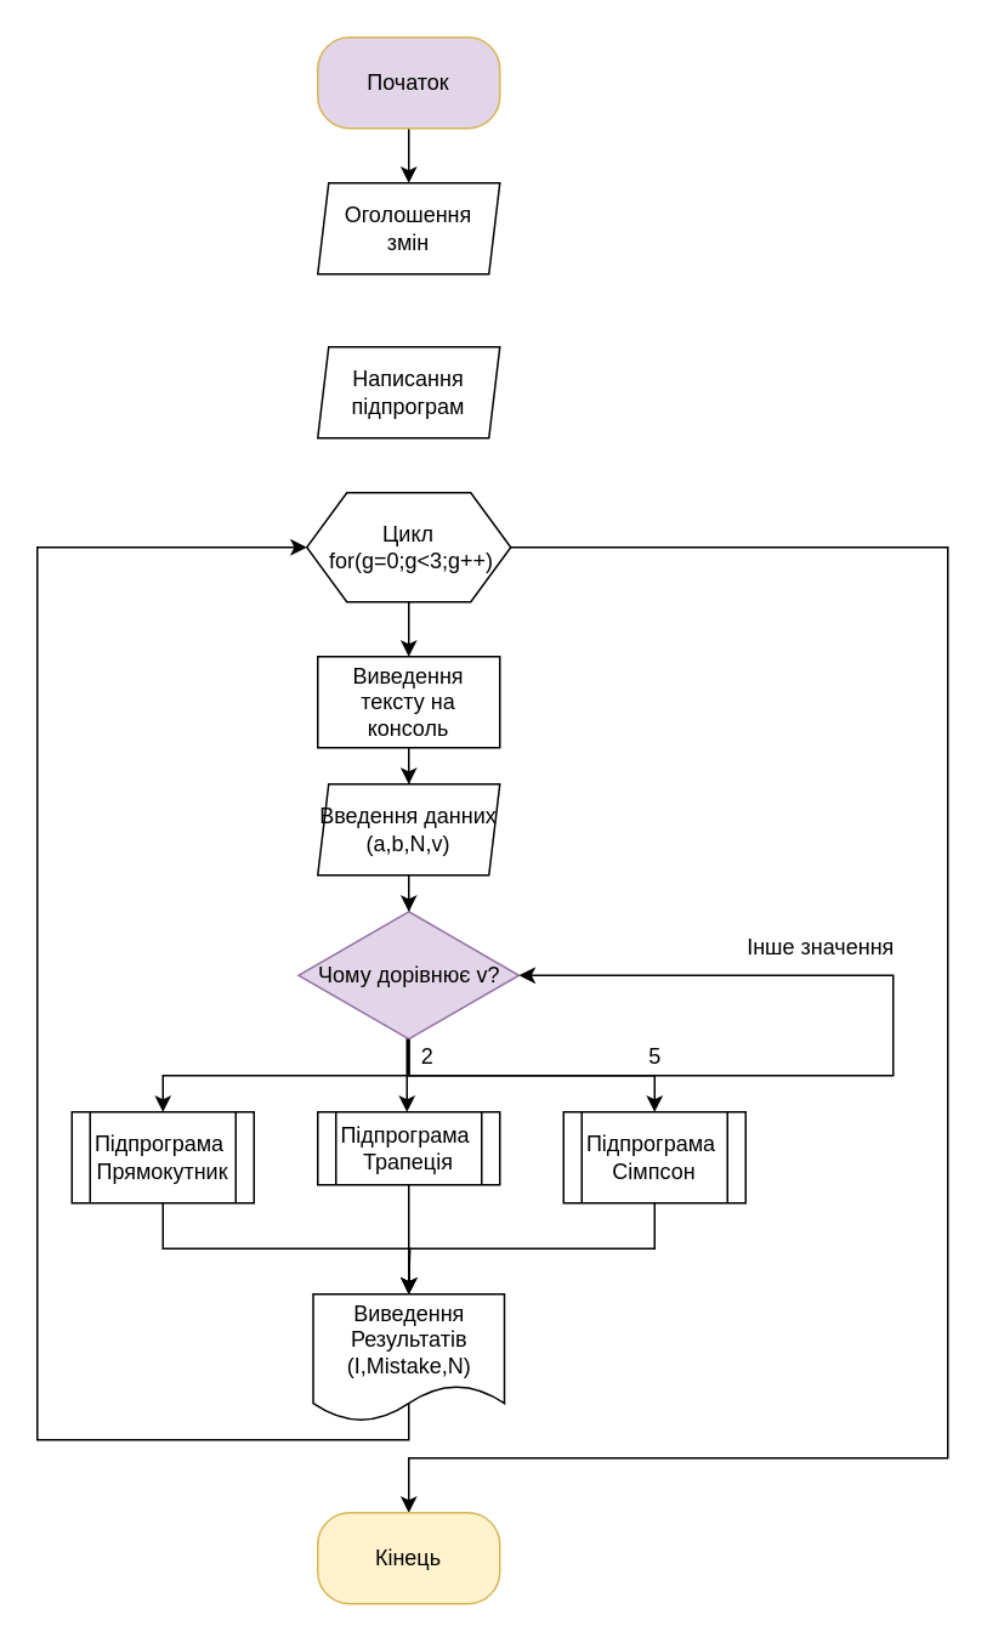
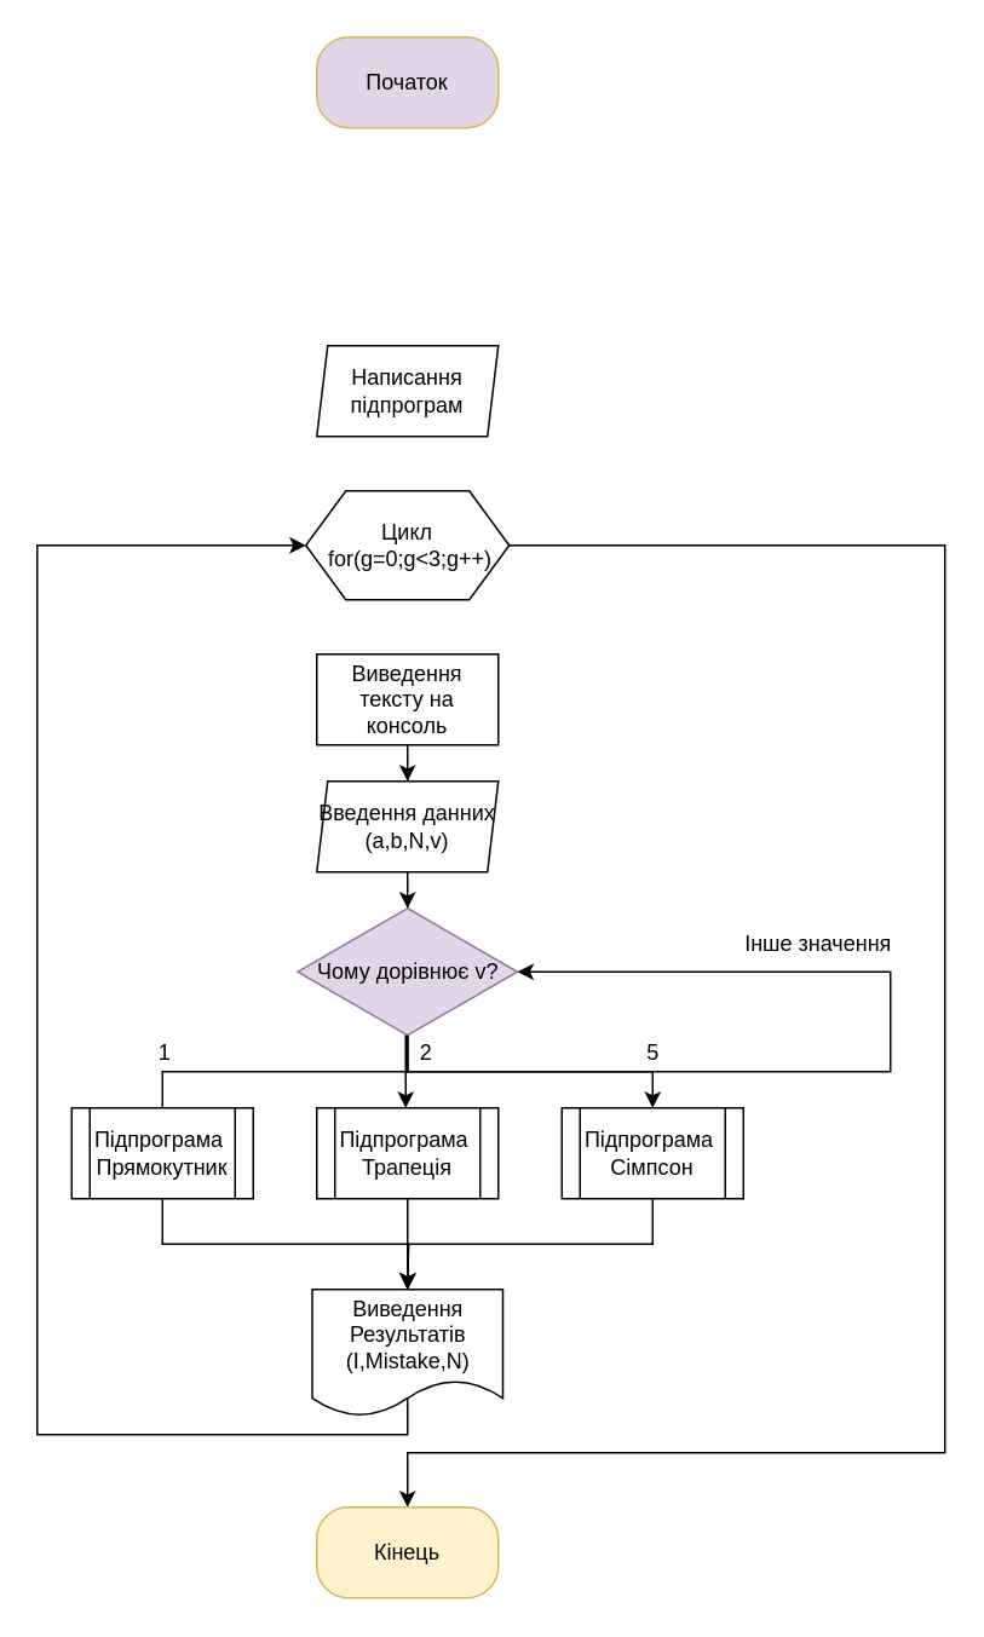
  <mxCell id="0" />
  <mxCell id="1" parent="0" />
- <mxCell id="2" value="" style="edgeStyle=orthogonalEdgeStyle;rounded=0;orthogonalLoop=1;jettySize=auto;html=1;" parent="1" source="3" target="4" edge="1"><mxGeometry relative="1" as="geometry" /></mxCell>
  <mxCell id="3" value="Початок" style="rounded=1;whiteSpace=wrap;html=1;arcSize=35;fillColor=#e1d5e7;strokeColor=#d6b656;" parent="1" vertex="1"><mxGeometry x="174" y="20" width="100" height="50" as="geometry" /></mxCell>
- <mxCell id="4" value="Оголошення &lt;br&gt;змін" style="shape=parallelogram;perimeter=parallelogramPerimeter;whiteSpace=wrap;html=1;fixedSize=1;size=6;" parent="1" vertex="1"><mxGeometry x="174" y="100" width="100" height="50" as="geometry" /></mxCell>
- <mxCell id="5" value="" style="edgeStyle=orthogonalEdgeStyle;rounded=0;orthogonalLoop=1;jettySize=auto;html=1;" parent="1" source="7" target="9" edge="1"><mxGeometry relative="1" as="geometry" /></mxCell>
  <mxCell id="6" style="edgeStyle=orthogonalEdgeStyle;rounded=0;orthogonalLoop=1;jettySize=auto;html=1;exitX=1;exitY=0.5;exitDx=0;exitDy=0;" parent="1" source="7" target="28" edge="1"><mxGeometry relative="1" as="geometry"><Array as="points"><mxPoint x="520" y="300" /><mxPoint x="520" y="800" /><mxPoint x="224" y="800" /></Array></mxGeometry></mxCell>
  <mxCell id="7" value="Цикл&lt;br&gt;&amp;nbsp;for(g=0;g&amp;lt;3;g++)" style="shape=hexagon;perimeter=hexagonPerimeter2;whiteSpace=wrap;html=1;fixedSize=1;size=22;" parent="1" vertex="1"><mxGeometry x="168" y="270" width="112" height="60" as="geometry" /></mxCell>
  <mxCell id="8" value="" style="edgeStyle=orthogonalEdgeStyle;rounded=0;orthogonalLoop=1;jettySize=auto;html=1;" parent="1" source="9" target="11" edge="1"><mxGeometry relative="1" as="geometry" /></mxCell>
  <mxCell id="9" value="Виведення тексту на консоль" style="rounded=0;whiteSpace=wrap;html=1;" parent="1" vertex="1"><mxGeometry x="174" y="360" width="100" height="50" as="geometry" /></mxCell>
  <mxCell id="10" value="" style="edgeStyle=orthogonalEdgeStyle;rounded=0;orthogonalLoop=1;jettySize=auto;html=1;" parent="1" source="11" target="15" edge="1"><mxGeometry relative="1" as="geometry" /></mxCell>
  <mxCell id="11" value="Введення данних&lt;br&gt;(a,b,N,v)" style="shape=parallelogram;perimeter=parallelogramPerimeter;whiteSpace=wrap;html=1;fixedSize=1;size=6;" parent="1" vertex="1"><mxGeometry x="174" y="430" width="100" height="50" as="geometry" /></mxCell>
- <mxCell id="12" style="edgeStyle=orthogonalEdgeStyle;rounded=0;orthogonalLoop=1;jettySize=auto;html=1;exitX=0.5;exitY=1;exitDx=0;exitDy=0;entryX=0.5;entryY=0;entryDx=0;entryDy=0;" parent="1" source="15" target="17" edge="1"><mxGeometry relative="1" as="geometry"><mxPoint x="223" y="590" as="sourcePoint" /></mxGeometry></mxCell>
+ <mxCell id="12" style="edgeStyle=orthogonalEdgeStyle;rounded=0;orthogonalLoop=1;jettySize=auto;html=1;exitX=0.5;exitY=1;exitDx=0;exitDy=0;entryX=0.5;entryY=0;entryDx=0;entryDy=0;endArrow=none;" parent="1" source="15" target="17" edge="1"><mxGeometry relative="1" as="geometry"><mxPoint x="223" y="590" as="sourcePoint" /></mxGeometry></mxCell>
  <mxCell id="13" style="edgeStyle=orthogonalEdgeStyle;rounded=0;orthogonalLoop=1;jettySize=auto;html=1;exitX=0.5;exitY=1;exitDx=0;exitDy=0;" parent="1" source="15" target="19" edge="1"><mxGeometry relative="1" as="geometry"><Array as="points"><mxPoint x="223" y="570" /></Array></mxGeometry></mxCell>
  <mxCell id="14" style="edgeStyle=orthogonalEdgeStyle;rounded=0;orthogonalLoop=1;jettySize=auto;html=1;exitX=0.5;exitY=1;exitDx=0;exitDy=0;entryX=0.5;entryY=0;entryDx=0;entryDy=0;" parent="1" source="15" target="21" edge="1"><mxGeometry relative="1" as="geometry" /></mxCell>
  <mxCell id="15" value="Чому дорівнює v?" style="rhombus;whiteSpace=wrap;html=1;fillColor=#e1d5e7;strokeColor=#9673a6;" parent="1" vertex="1"><mxGeometry x="163.5" y="500" width="121" height="70" as="geometry" /></mxCell>
  <mxCell id="16" style="edgeStyle=orthogonalEdgeStyle;rounded=0;orthogonalLoop=1;jettySize=auto;html=1;exitX=0.5;exitY=1;exitDx=0;exitDy=0;entryX=0.5;entryY=0;entryDx=0;entryDy=0;" parent="1" source="17" edge="1"><mxGeometry relative="1" as="geometry"><mxPoint x="224" y="710" as="targetPoint" /></mxGeometry></mxCell>
  <mxCell id="17" value="Підпрограма&amp;nbsp;&lt;br&gt;Прямокутник" style="shape=process;whiteSpace=wrap;html=1;backgroundOutline=1;size=0.1;" parent="1" vertex="1"><mxGeometry x="39" y="610" width="100" height="50" as="geometry" /></mxCell>
  <mxCell id="18" value="" style="edgeStyle=orthogonalEdgeStyle;rounded=0;orthogonalLoop=1;jettySize=auto;html=1;" parent="1" source="19" edge="1"><mxGeometry relative="1" as="geometry"><mxPoint x="224" y="710" as="targetPoint" /></mxGeometry></mxCell>
- <mxCell id="19" value="Підпрограма&amp;nbsp;&lt;br&gt;Трапеція" style="shape=process;whiteSpace=wrap;html=1;backgroundOutline=1;size=0.1;" parent="1" vertex="1"><mxGeometry x="174" y="610" width="100" height="40" as="geometry" /></mxCell>
+ <mxCell id="19" value="Підпрограма&amp;nbsp;&lt;br&gt;Трапеція" style="shape=process;whiteSpace=wrap;html=1;backgroundOutline=1;size=0.1;" parent="1" vertex="1"><mxGeometry x="174" y="610" width="100" height="50" as="geometry" /></mxCell>
  <mxCell id="20" style="edgeStyle=orthogonalEdgeStyle;rounded=0;orthogonalLoop=1;jettySize=auto;html=1;exitX=0.5;exitY=1;exitDx=0;exitDy=0;entryX=0.5;entryY=0;entryDx=0;entryDy=0;" parent="1" source="21" edge="1"><mxGeometry relative="1" as="geometry"><mxPoint x="224" y="710" as="targetPoint" /></mxGeometry></mxCell>
  <mxCell id="21" value="Підпрограма&amp;nbsp;&lt;br&gt;Сімпсон" style="shape=process;whiteSpace=wrap;html=1;backgroundOutline=1;size=0.1;" parent="1" vertex="1"><mxGeometry x="309" y="610" width="100" height="50" as="geometry" /></mxCell>
+ <mxCell id="22" value="1" style="text;html=1;align=center;verticalAlign=middle;resizable=0;points=[];autosize=1;strokeColor=none;fillColor=none;" parent="1" vertex="1"><mxGeometry x="80" y="570" width="20" height="20" as="geometry" /></mxCell>
  <mxCell id="23" value="5" style="text;html=1;align=center;verticalAlign=middle;resizable=0;points=[];autosize=1;strokeColor=none;fillColor=none;" parent="1" vertex="1"><mxGeometry x="349" y="570" width="20" height="20" as="geometry" /></mxCell>
  <mxCell id="24" value="2" style="text;html=1;align=center;verticalAlign=middle;resizable=0;points=[];autosize=1;strokeColor=none;fillColor=none;" parent="1" vertex="1"><mxGeometry x="224" y="570" width="20" height="20" as="geometry" /></mxCell>
  <mxCell id="25" style="edgeStyle=orthogonalEdgeStyle;rounded=0;orthogonalLoop=1;jettySize=auto;html=1;exitX=0.5;exitY=0.826;exitDx=0;exitDy=0;entryX=0;entryY=0.5;entryDx=0;entryDy=0;exitPerimeter=0;" parent="1" source="30" target="7" edge="1"><mxGeometry relative="1" as="geometry"><Array as="points"><mxPoint x="224" y="768" /><mxPoint x="224" y="790" /><mxPoint x="20" y="790" /><mxPoint x="20" y="300" /></Array><mxPoint x="224" y="760" as="sourcePoint" /></mxGeometry></mxCell>
  <mxCell id="26" style="edgeStyle=orthogonalEdgeStyle;rounded=0;orthogonalLoop=1;jettySize=auto;html=1;exitX=0.5;exitY=1;exitDx=0;exitDy=0;entryX=1;entryY=0.5;entryDx=0;entryDy=0;" parent="1" source="15" target="15" edge="1"><mxGeometry relative="1" as="geometry"><Array as="points"><mxPoint x="224" y="590" /><mxPoint x="490" y="590" /><mxPoint x="490" y="535" /></Array></mxGeometry></mxCell>
  <mxCell id="27" value="Інше значення" style="text;html=1;align=center;verticalAlign=middle;resizable=0;points=[];autosize=1;strokeColor=none;fillColor=none;" parent="1" vertex="1"><mxGeometry x="400" y="510" width="100" height="20" as="geometry" /></mxCell>
  <mxCell id="28" value="Кінець" style="rounded=1;whiteSpace=wrap;html=1;arcSize=35;fillColor=#fff2cc;strokeColor=#d6b656;" parent="1" vertex="1"><mxGeometry x="174" y="830" width="100" height="50" as="geometry" /></mxCell>
  <mxCell id="29" value="Написання підпрограм" style="shape=parallelogram;perimeter=parallelogramPerimeter;whiteSpace=wrap;html=1;fixedSize=1;size=6;" parent="1" vertex="1"><mxGeometry x="174" y="190" width="100" height="50" as="geometry" /></mxCell>
  <mxCell id="30" value="Виведення Результатів&lt;br&gt;(I,Mistake,N)" style="shape=document;whiteSpace=wrap;html=1;boundedLbl=1;size=0.286;" vertex="1" parent="1"><mxGeometry x="171.5" y="710" width="105" height="70" as="geometry" /></mxCell>
